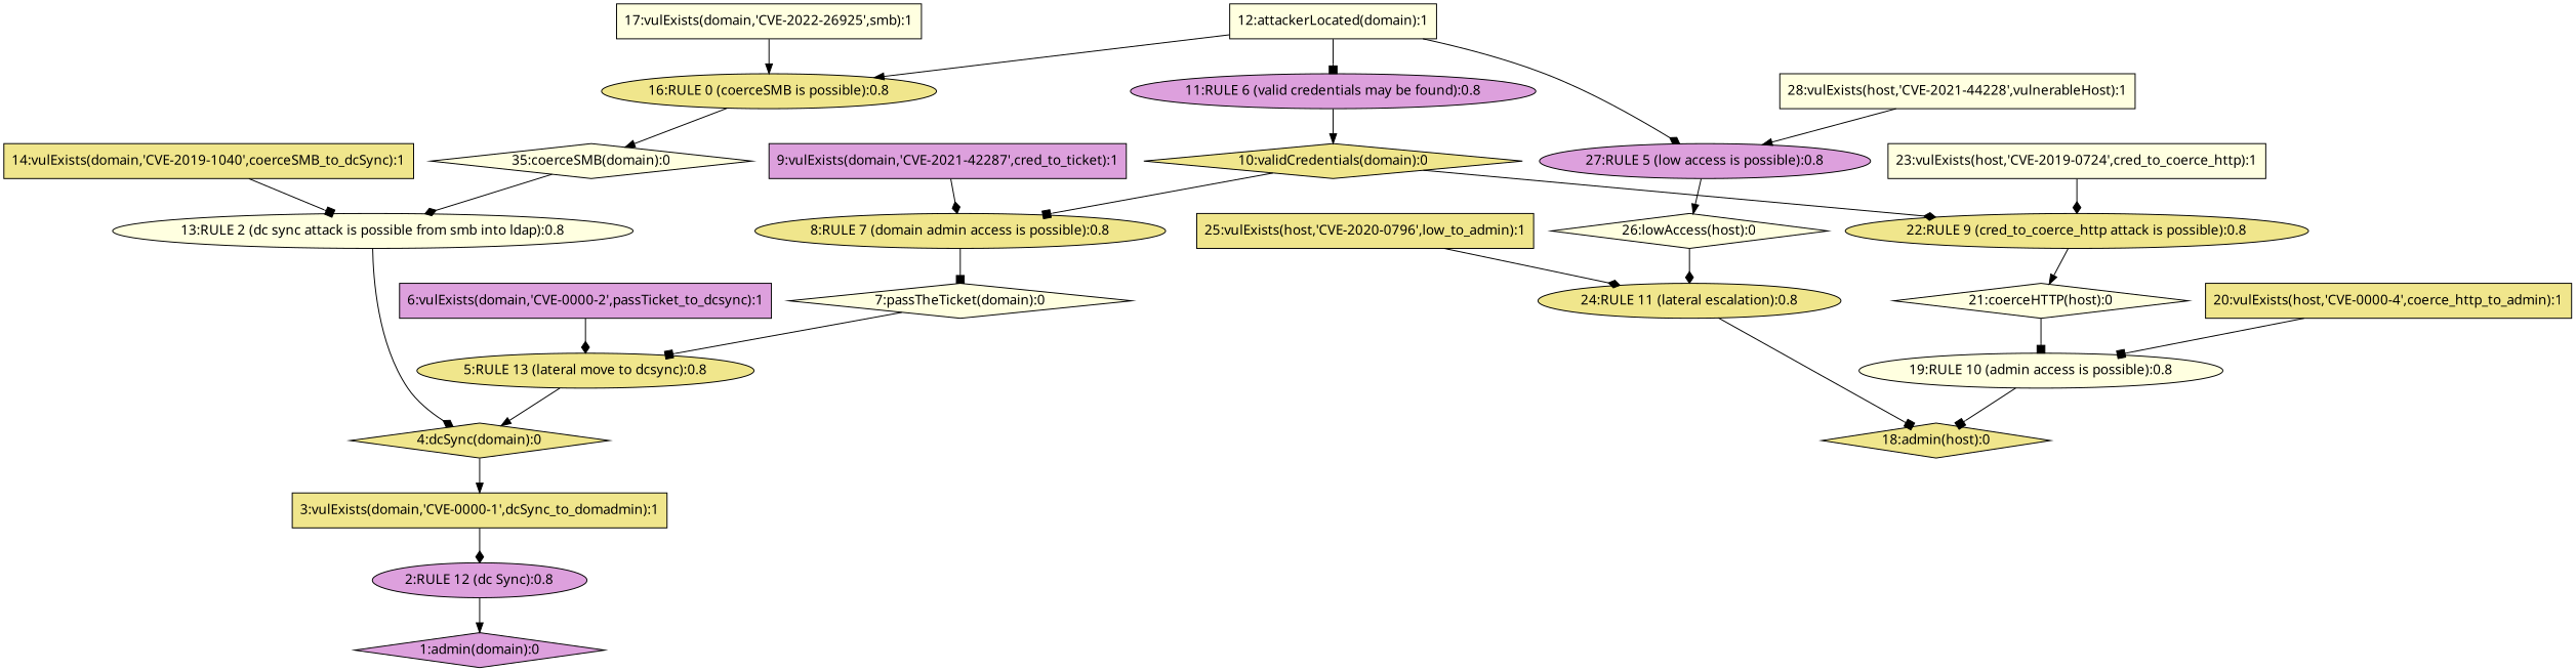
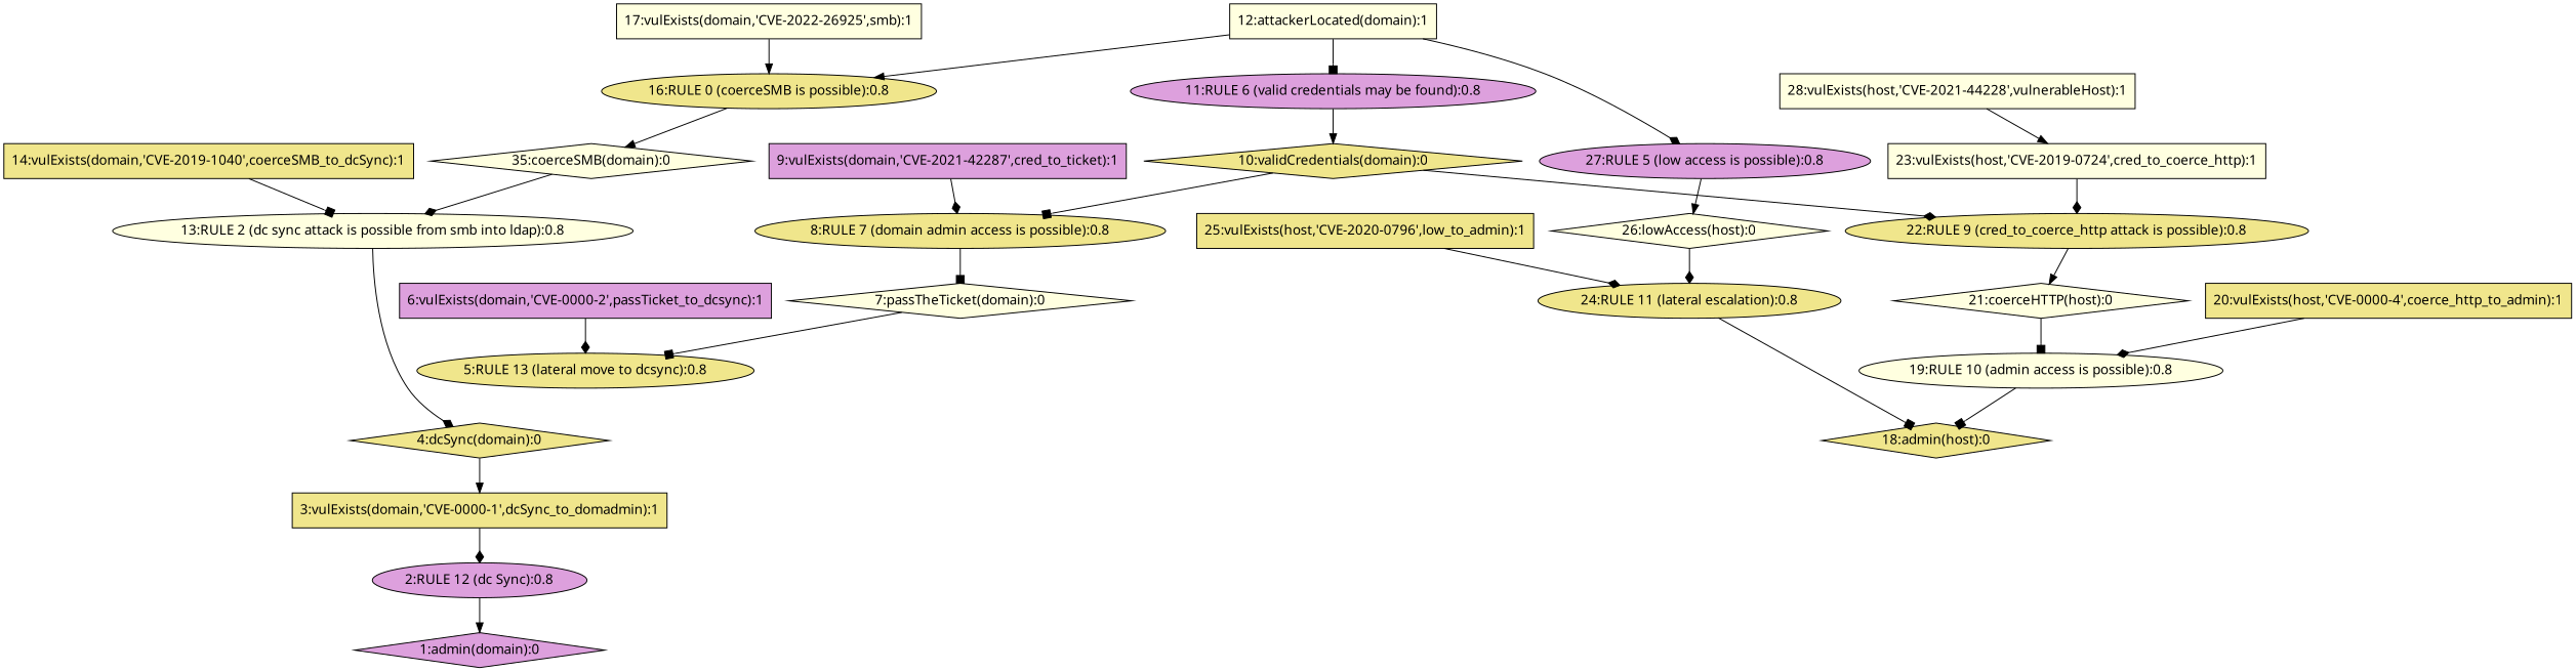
  digraph {
    fontname="Noto Sans"
    node [fillcolor=khaki fontname="Noto Sans" shape=ellipse style=filled]
    edge [arrowhead=normal fontname="Noto Sans"]
    n1 [fillcolor=plum label="1:admin(domain):0" shape=diamond]
    n2 [fillcolor=plum label="2:RULE 12 (dc Sync):0.8"]
    n3 [label="3:vulExists(domain,'CVE-0000-1',dcSync_to_domadmin):1" shape=box]
    n4 [label="4:dcSync(domain):0" shape=diamond]
    n5 [label="5:RULE 13 (lateral move to dcsync):0.8"]
    n6 [fillcolor=plum label="6:vulExists(domain,'CVE-0000-2',passTicket_to_dcsync):1" shape=box]
    n7 [fillcolor=lightyellow label="7:passTheTicket(domain):0" shape=diamond]
    n8 [label="8:RULE 7 (domain admin access is possible):0.8"]
    n9 [fillcolor=plum label="9:vulExists(domain,'CVE-2021-42287',cred_to_ticket):1" shape=box]
    n10 [label="10:validCredentials(domain):0" shape=diamond]
    n11 [label="22:RULE 9 (cred_to_coerce_http attack is possible):0.8"]
    n12 [fillcolor=lightyellow label="21:coerceHTTP(host):0" shape=diamond]
    n13 [fillcolor=plum label="11:RULE 6 (valid credentials may be found):0.8"]
    n14 [fillcolor=lightyellow label="12:attackerLocated(domain):1" shape=box]
    n15 [label="16:RULE 0 (coerceSMB is possible):0.8"]
    n16 [fillcolor=plum label="27:RULE 5 (low access is possible):0.8"]
    n17 [fillcolor=lightyellow label="35:coerceSMB(domain):0" shape=diamond]
    n18 [fillcolor=lightyellow label="26:lowAccess(host):0" shape=diamond]
    n19 [fillcolor=lightyellow label="13:RULE 2 (dc sync attack is possible from smb into ldap):0.8"]
    n20 [label="14:vulExists(domain,'CVE-2019-1040',coerceSMB_to_dcSync):1" shape=box]
    n21 [fillcolor=lightyellow label="17:vulExists(domain,'CVE-2022-26925',smb):1" shape=box]
    n22 [label="18:admin(host):0" shape=diamond]
    n23 [fillcolor=lightyellow label="19:RULE 10 (admin access is possible):0.8"]
    n24 [label="20:vulExists(host,'CVE-0000-4',coerce_http_to_admin):1" shape=box]
    n25 [fillcolor=lightyellow label="23:vulExists(host,'CVE-2019-0724',cred_to_coerce_http):1" shape=box]
    n26 [label="24:RULE 11 (lateral escalation):0.8"]
    n27 [label="25:vulExists(host,'CVE-2020-0796',low_to_admin):1" shape=box]
    n28 [fillcolor=lightyellow label="28:vulExists(host,'CVE-2021-44228',vulnerableHost):1" shape=box]
    n2 -> n1
    n3 -> n2 [arrowhead=diamond]
    n4 -> n3
-   n5 -> n4
    n6 -> n5 [arrowhead=diamond]
    n7 -> n5 [arrowhead=box]
    n8 -> n7 [arrowhead=box]
    n9 -> n8 [arrowhead=diamond]
    n10 -> n8 [arrowhead=box]
    n10 -> n11 [arrowhead=diamond]
    n11 -> n12
    n12 -> n23 [arrowhead=box]
    n13 -> n10
    n14 -> n13 [arrowhead=box]
    n14 -> n15
    n14 -> n16 [arrowhead=diamond]
    n15 -> n17
    n16 -> n18
    n17 -> n19 [arrowhead=diamond]
    n18 -> n26 [arrowhead=diamond]
    n19 -> n4 [arrowhead=diamond]
    n20 -> n19 [arrowhead=box]
    n21 -> n15
    n23 -> n22 [arrowhead=box]
-   n24 -> n23 [arrowhead=box]
+   n24 -> n23 [arrowhead=diamond]
    n25 -> n11 [arrowhead=diamond]
    n26 -> n22 [arrowhead=box]
    n27 -> n26 [arrowhead=diamond]
-   n28 -> n16
+   n28 -> n25
  }
